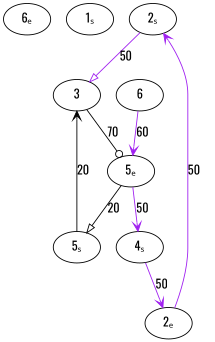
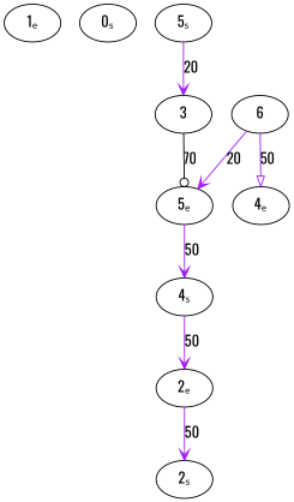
  digraph {
    fontname=Oswald
    node [fontname=Oswald]
    edge [arrowhead=vee color=purple fontname=Oswald]
-   "1ₑ" [label="6ₑ"]
-   "1ₛ"
+   "1ₑ"
+   "1ₛ" [label="0ₛ"]
    "2ₛ"
    3
    "5ₑ"
    "2ₑ"
    6
+   "4ₑ"
    "4ₛ"
    "5ₛ"
-   "2ₛ" -> 3 [arrowhead=onormal label="50 "]
    3 -> "5ₑ" [arrowhead=odot color=black label=70]
    "5ₑ" -> "4ₛ" [label=50]
-   "5ₑ" -> "5ₛ" [arrowhead=onormal color=black label=20]
-   "2ₑ" -> "2ₛ" [label="50    "]
-   6 -> "5ₑ" [label=60]
+   "2ₑ" -> "2ₛ" [label=50]
+   6 -> "5ₑ" [label=20]
+   6 -> "4ₑ" [arrowhead=onormal label="50    "]
    "4ₛ" -> "2ₑ" [label=50]
-   "5ₛ" -> 3 [color=black label=20]
+   "5ₛ" -> 3 [label=20]
  }
